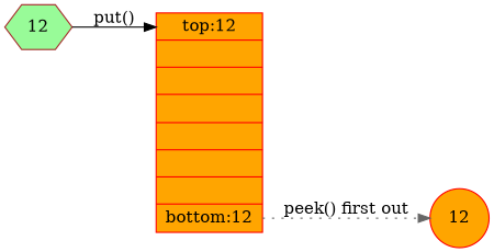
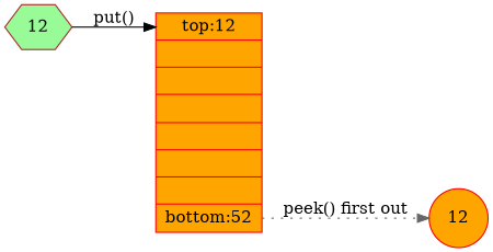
  digraph {
    ndoesep=.05
    rankdir=LR
    node [style=filled fillcolor=orange color=red]
    edge [arrowhead=normal]
-   n1 [height=2.5 label="<f0> top:12|<f1> |<f2> |<f3> |<f4> |<f5> |<f6> | <f7> bottom:12" shape=record width=.1]
+   n1 [height=2.5 label="<f0> top:12|<f1> |<f2> |<f3> |<f4> |<f5> |<f6> | <f7> bottom:52" shape=record width=.1]
    n2 [height=.1 label=12 shape=circle width=.1]
    n3 [color=brown height=.1 label=12 shape=hexagon width=.1 fillcolor=palegreen]
    n1 -> n2 [label="peek() first out" tailport=f7 color=gray40 style=dotted]
    n3 -> n1 [headport=f0 label="put()" color=black style=solid]
  }
